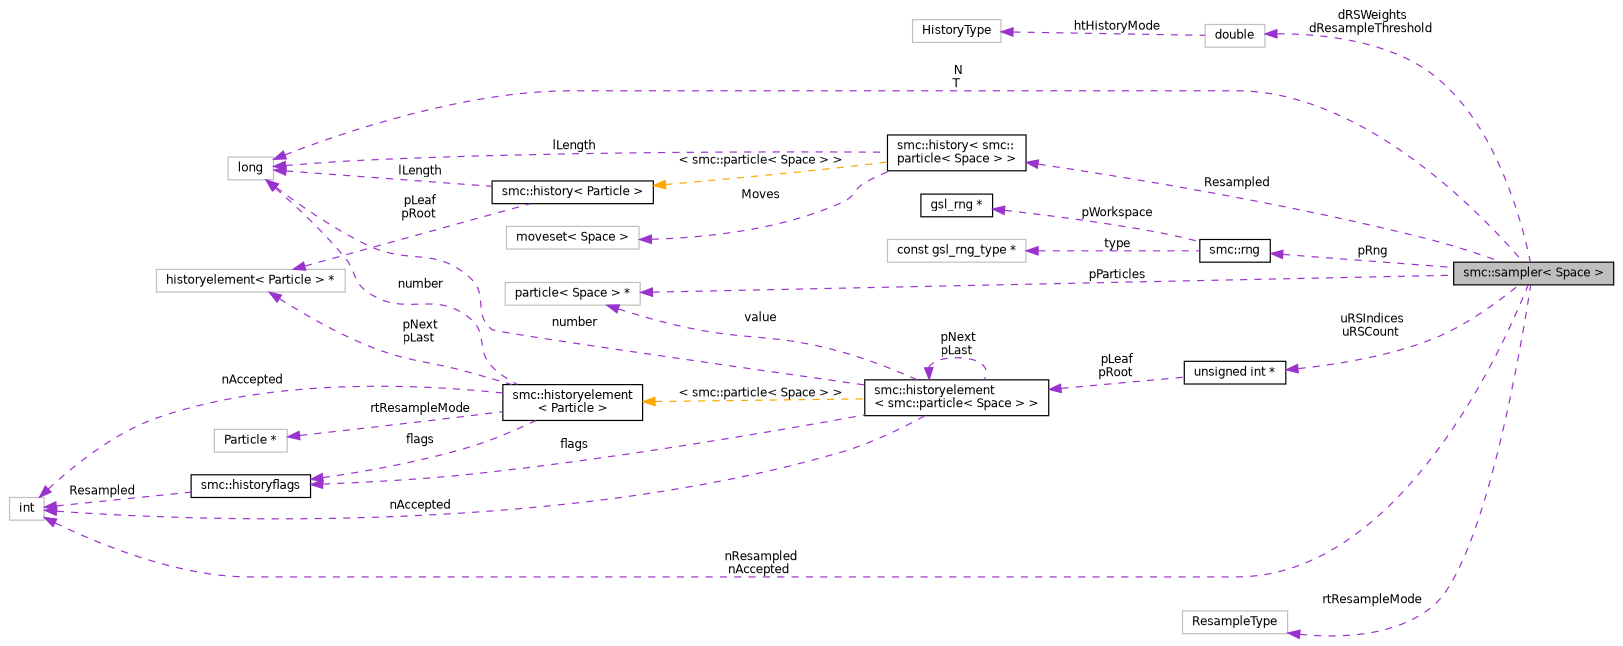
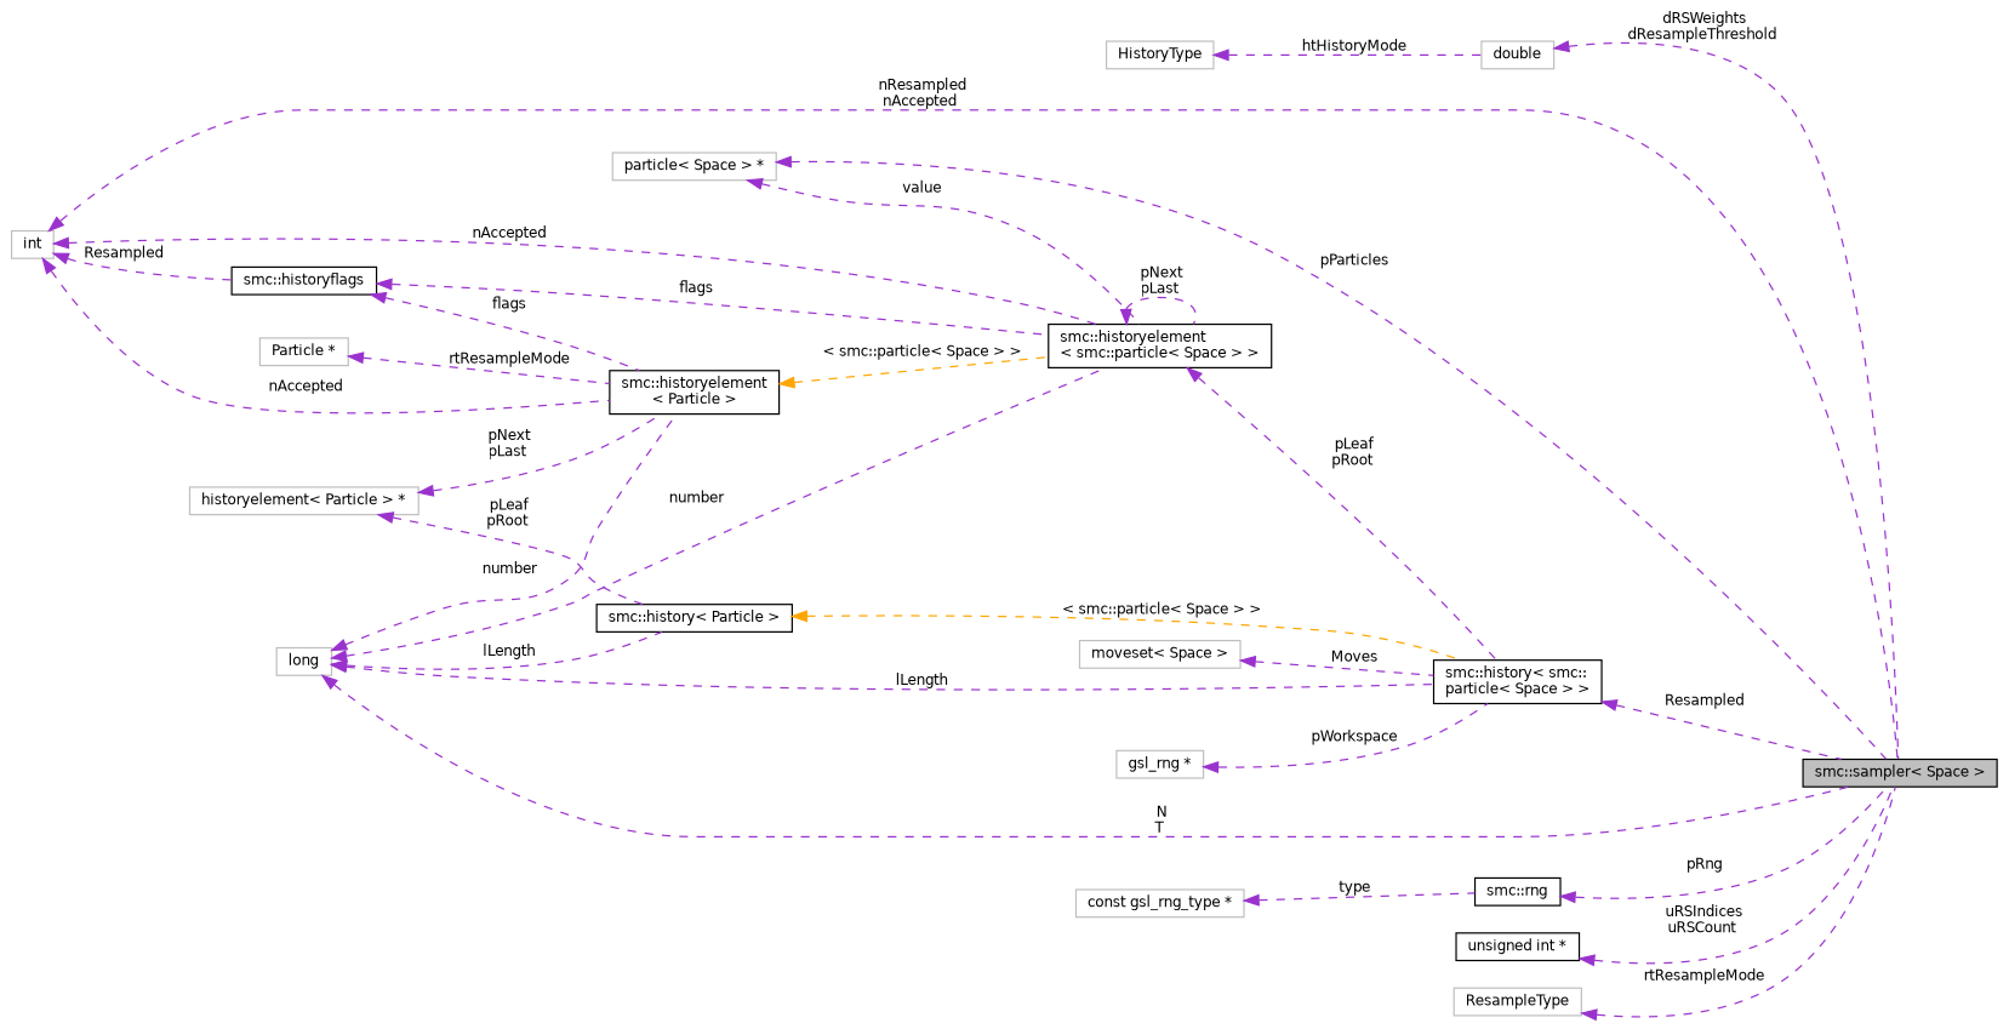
  digraph {
    rankdir=LR
    node [color=grey75 fillcolor=white fontname=Helvetica fontsize=10 shape=record style=filled]
    edge [color=darkorchid3 dir=back fontname=Helvetica fontsize=10 labelfontname=Helvetica labelfontsize=10 style=dashed]
    n1 [color=black fillcolor=grey75 fontcolor=black height=0.2 label="smc::sampler\< Space \>" width=0.4]
    n2 [height=0.2 label=HistoryType width=0.4]
    n3 [height=0.2 label=double width=0.4]
    n4 [height=0.2 label="particle\< Space \> *" width=0.4]
    n5 [color=black height=0.2 label="smc::historyelement\l\< smc::particle\< Space \> \>" width=0.4]
    n6 [color=black height=0.2 label="smc::history\< smc::\lparticle\< Space \> \>" width=0.4]
    n7 [color=black height=0.2 label="smc::rng" width=0.4]
-   n8 [color=black height=0.2 label="gsl_rng *" width=0.4]
+   n8 [height=0.2 label="gsl_rng *" width=0.4]
    n9 [height=0.2 label="const gsl_rng_type *" width=0.4]
    n10 [color=black height=0.2 label="unsigned int *" width=0.4]
    n11 [height=0.2 label=long width=0.4]
    n12 [color=black height=0.2 label="smc::historyelement\l\< Particle \>" width=0.4]
    n13 [color=black height=0.2 label="smc::history\< Particle \>" width=0.4]
    n14 [color=black height=0.2 label="smc::historyflags" width=0.4]
    n15 [height=0.2 label=int width=0.4]
    n16 [height=0.2 label="Particle *" width=0.4]
    n17 [height=0.2 label="historyelement\< Particle \> *" width=0.4]
    n18 [height=0.2 label=ResampleType width=0.4]
    n19 [height=0.2 label="moveset\< Space \>" width=0.4]
    n2 -> n3 [label=" htHistoryMode"]
    n3 -> n1 [label=" dRSWeights\ndResampleThreshold"]
    n4 -> n1 [label=" pParticles"]
    n4 -> n5 [label=" value"]
    n5 -> n5 [label=" pNext\npLast"]
-   n5 -> n10 [label=" pLeaf\npRoot"]
+   n5 -> n6 [label=" pLeaf\npRoot"]
    n6 -> n1 [label=" Resampled"]
    n7 -> n1 [label=" pRng"]
-   n8 -> n7 [label=" pWorkspace"]
+   n8 -> n6 [label=" pWorkspace"]
    n9 -> n7 [label=" type"]
    n10 -> n1 [label=" uRSIndices\nuRSCount"]
    n11 -> n1 [label=" N\nT"]
    n11 -> n5 [label=" number"]
    n11 -> n6 [label=" lLength"]
    n11 -> n12 [label=" number"]
    n11 -> n13 [label=" lLength"]
    n12 -> n5 [color=orange label=" \< smc::particle\< Space \> \>"]
    n13 -> n6 [color=orange label=" \< smc::particle\< Space \> \>"]
    n14 -> n5 [label=" flags"]
    n14 -> n12 [label=" flags"]
    n15 -> n1 [label=" nResampled\nnAccepted"]
    n15 -> n5 [label=" nAccepted"]
    n15 -> n12 [label=" nAccepted"]
    n15 -> n14 [label=" Resampled"]
    n16 -> n12 [label=" rtResampleMode"]
    n17 -> n12 [label=" pNext\npLast"]
    n17 -> n13 [label=" pLeaf\npRoot"]
    n18 -> n1 [label=" rtResampleMode"]
    n19 -> n6 [label=" Moves"]
  }
